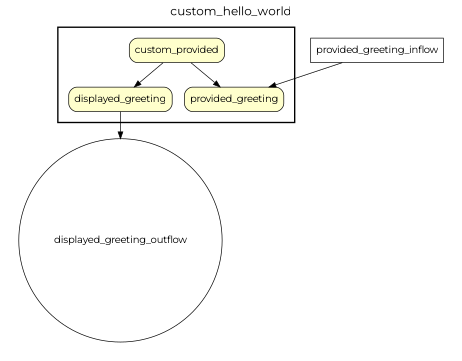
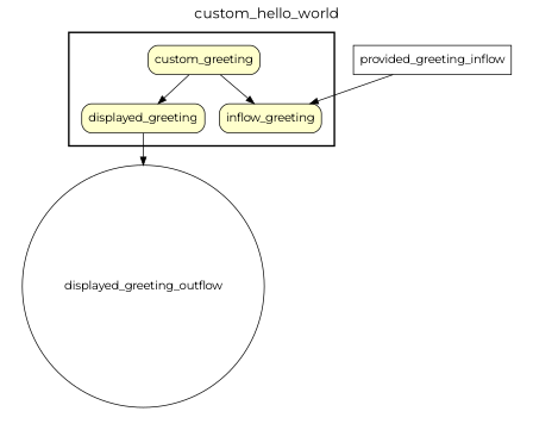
  digraph {
    fontname=Montserrat
    fontsize=18
    label=custom_hello_world
    labelloc=t
    rankdir=TB
    node [fillcolor="#FFFFCC" fontname=Montserrat peripheries=1 shape=box style="rounded,filled"]
    edge [fontname=Montserrat]
    displayed_greeting
-   custom_greeting [label=custom_provided]
-   provided_greeting
+   custom_greeting
+   provided_greeting [label=inflow_greeting]
    provided_greeting_inflow [fillcolor="#FFFFFF" width=0.2 style=""]
    displayed_greeting_outflow [fillcolor="#FFFFFF" shape=circle width=0.2 style=""]
    subgraph cluster_1 {
      color=black
      label=""
      penwidth=2
      subgraph cluster_2 {
        color=white
        label=""
        penwidth=2
        displayed_greeting
        custom_greeting
        provided_greeting
      }
    }
    subgraph cluster_3 {
      color=white
      label=""
      subgraph cluster_4 {
        color=white
        label=""
        provided_greeting_inflow
      }
    }
    subgraph cluster_5 {
      color=white
      label=""
      subgraph cluster_6 {
        color=white
        label=""
        displayed_greeting_outflow
      }
    }
    displayed_greeting -> displayed_greeting_outflow
    custom_greeting -> displayed_greeting
    custom_greeting -> provided_greeting
    provided_greeting_inflow -> provided_greeting
  }
